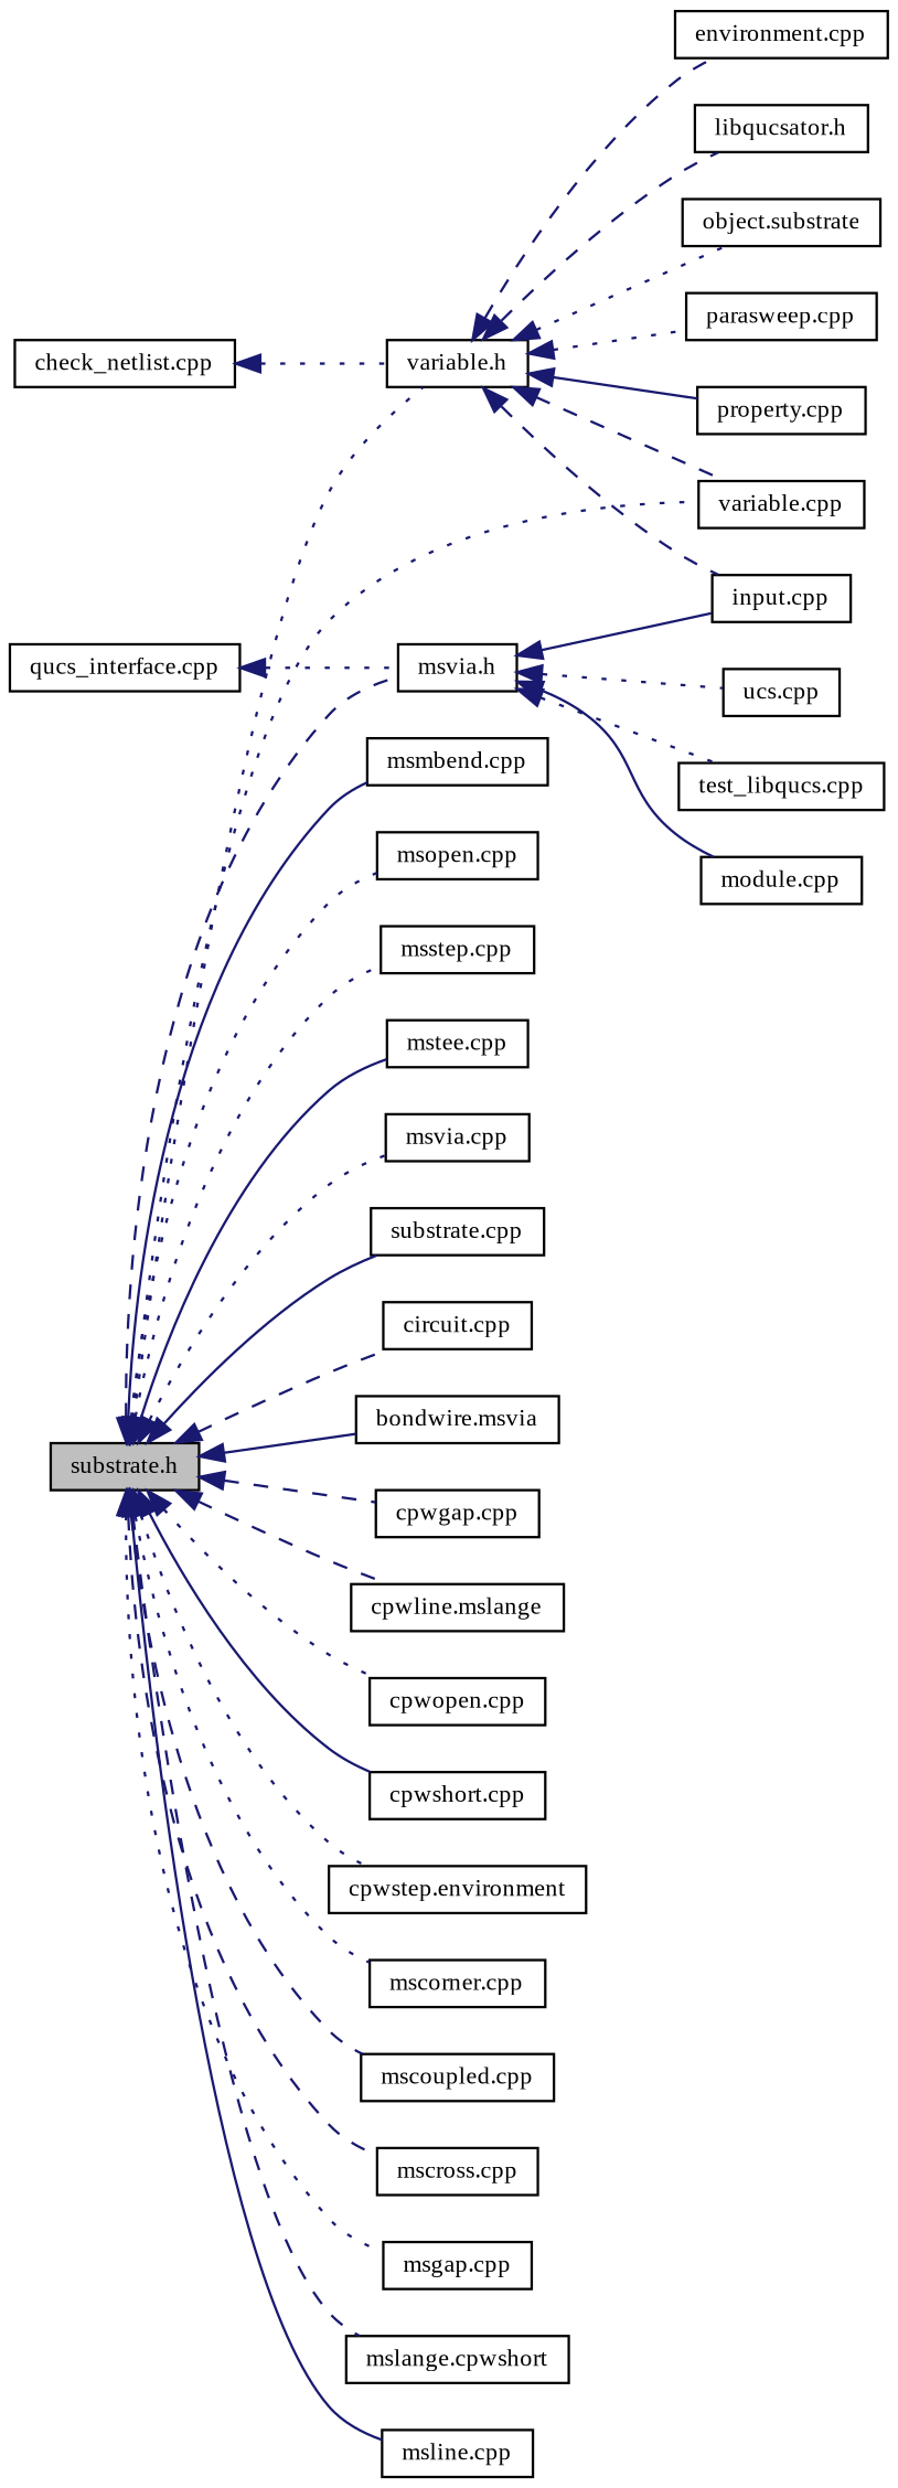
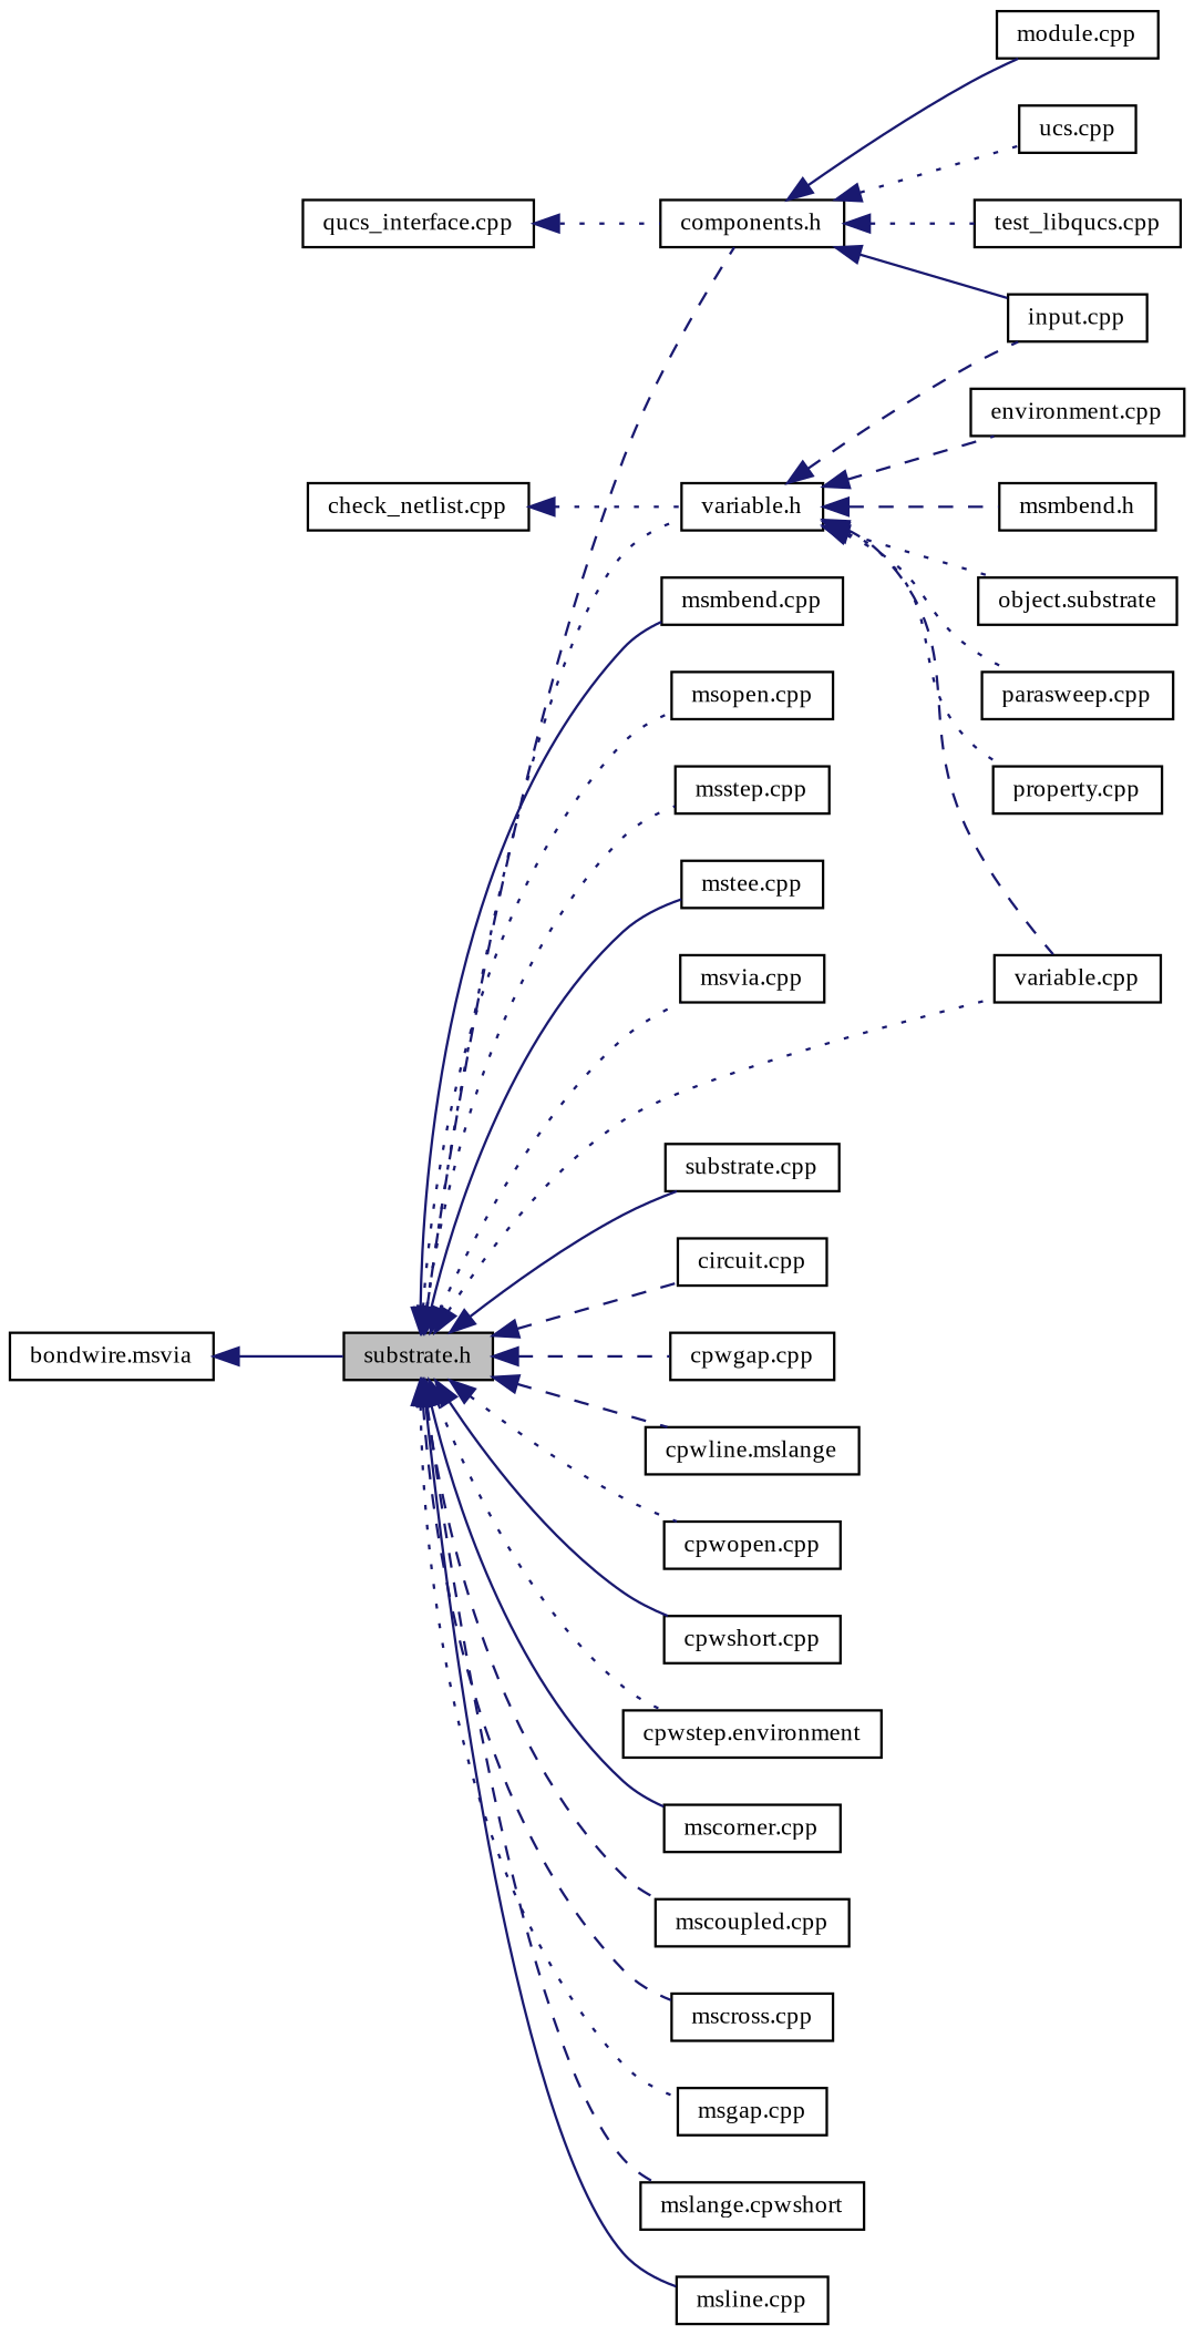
  digraph {
    fontname="Liberation Serif"
    rankdir=LR
    node [color=black fillcolor=white fontname="Liberation Serif" fontsize=10 shape=record style=filled]
    edge [color=midnightblue dir=back fontname="Liberation Serif" fontsize=10 labelfontname=Helvetica labelfontsize=10 style=dotted]
    n1 [fillcolor=grey75 fontcolor=black height=0.2 label="substrate.h" width=0.4]
    n2 [height=0.2 label="variable.h" width=0.4]
    n3 [height=0.2 label="variable.cpp" width=0.4]
    n4 [height=0.2 label="circuit.cpp" width=0.4]
-   n5 [height=0.2 label="msvia.h" width=0.4]
+   n5 [height=0.2 label="components.h" width=0.4]
    n6 [height=0.2 label="bondwire.msvia" width=0.4]
    n7 [height=0.2 label="cpwgap.cpp" width=0.4]
    n8 [height=0.2 label="cpwline.mslange" width=0.4]
    n9 [height=0.2 label="cpwopen.cpp" width=0.4]
    n10 [height=0.2 label="cpwshort.cpp" width=0.4]
    n11 [height=0.2 label="cpwstep.environment" width=0.4]
    n12 [height=0.2 label="mscorner.cpp" width=0.4]
    n13 [height=0.2 label="mscoupled.cpp" width=0.4]
    n14 [height=0.2 label="mscross.cpp" width=0.4]
    n15 [height=0.2 label="msgap.cpp" width=0.4]
    n16 [height=0.2 label="mslange.cpwshort" width=0.4]
    n17 [height=0.2 label="msline.cpp" width=0.4]
    n18 [height=0.2 label="msmbend.cpp" width=0.4]
    n19 [height=0.2 label="msopen.cpp" width=0.4]
    n20 [height=0.2 label="msstep.cpp" width=0.4]
    n21 [height=0.2 label="mstee.cpp" width=0.4]
    n22 [height=0.2 label="msvia.cpp" width=0.4]
    n23 [height=0.2 label="substrate.cpp" width=0.4]
    n24 [height=0.2 label="environment.cpp" width=0.4]
    n25 [height=0.2 label="input.cpp" width=0.4]
-   n26 [height=0.2 label="libqucsator.h" width=0.4]
+   n26 [height=0.2 label="msmbend.h" width=0.4]
    n27 [height=0.2 label="object.substrate" width=0.4]
    n28 [height=0.2 label="parasweep.cpp" width=0.4]
    n29 [height=0.2 label="property.cpp" width=0.4]
    n30 [height=0.2 label="module.cpp" width=0.4]
    n31 [height=0.2 label="ucs.cpp" width=0.4]
    n32 [height=0.2 label="test_libqucs.cpp" width=0.4]
    n33 [height=0.2 label="check_netlist.cpp" width=0.4]
    n34 [height=0.2 label="qucs_interface.cpp" width=0.4]
    n1 -> n2
    n1 -> n3
    n1 -> n4 [style=dashed]
    n1 -> n5 [style=dashed]
-   n1 -> n6 [style=solid]
+   n6 -> n1 [style=solid]
    n1 -> n7 [style=dashed]
    n1 -> n8 [style=dashed]
    n1 -> n9
    n1 -> n10 [style=solid]
    n1 -> n11
-   n1 -> n12
+   n1 -> n12 [style=solid]
    n1 -> n13 [style=dashed]
    n1 -> n14 [style=dashed]
    n1 -> n15
    n1 -> n16 [style=dashed]
    n1 -> n17 [style=solid]
    n1 -> n18 [style=solid]
    n1 -> n19
    n1 -> n20
    n1 -> n21 [style=solid]
    n1 -> n22
    n1 -> n23 [style=solid]
    n2 -> n3 [style=dashed]
    n2 -> n24 [style=dashed]
    n2 -> n25 [style=dashed]
    n2 -> n26 [style=dashed]
    n2 -> n27
    n2 -> n28
-   n2 -> n29 [style=solid]
+   n2 -> n29
    n5 -> n25 [style=solid]
    n5 -> n30 [style=solid]
    n5 -> n31
    n5 -> n32
    n33 -> n2
    n34 -> n5
  }
